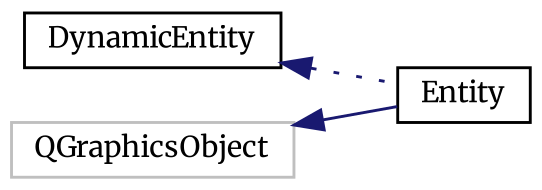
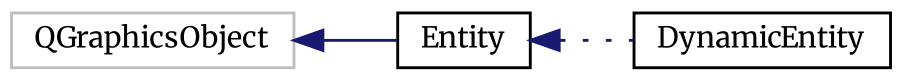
  digraph {
    fontname=Merriweather
    rankdir=LR
    node [color=black fillcolor=white fontname=Merriweather fontsize=10 shape=record style=filled]
    edge [color=midnightblue dir=back fontname=Merriweather fontsize=10 labelfontname=Helvetica labelfontsize=10]
    n1 [height=0.2 label=DynamicEntity width=0.4]
    n2 [height=0.2 label=Entity width=0.4]
    n3 [color=grey75 height=0.2 label=QGraphicsObject width=0.4]
-   n1 -> n2 [style=dotted]
+   n2 -> n1 [style=dotted]
    n3 -> n2 [style=solid]
  }
